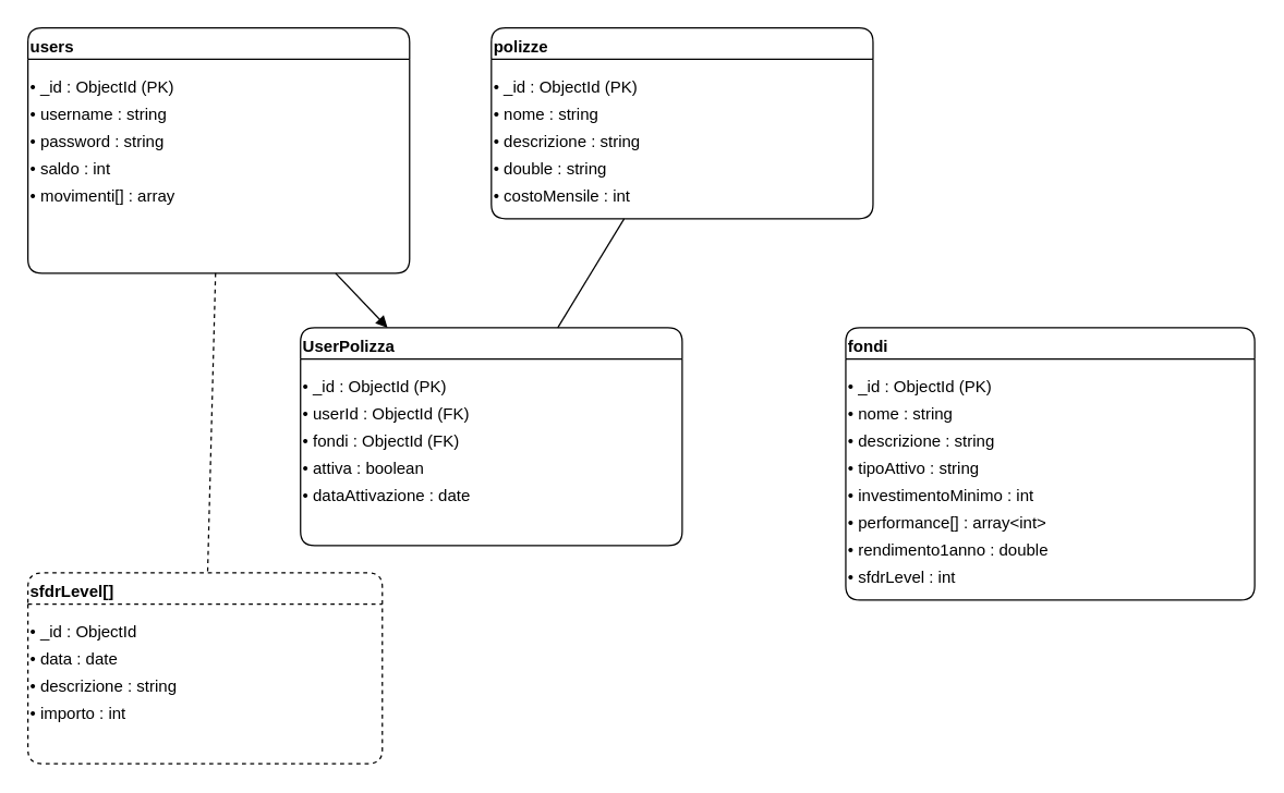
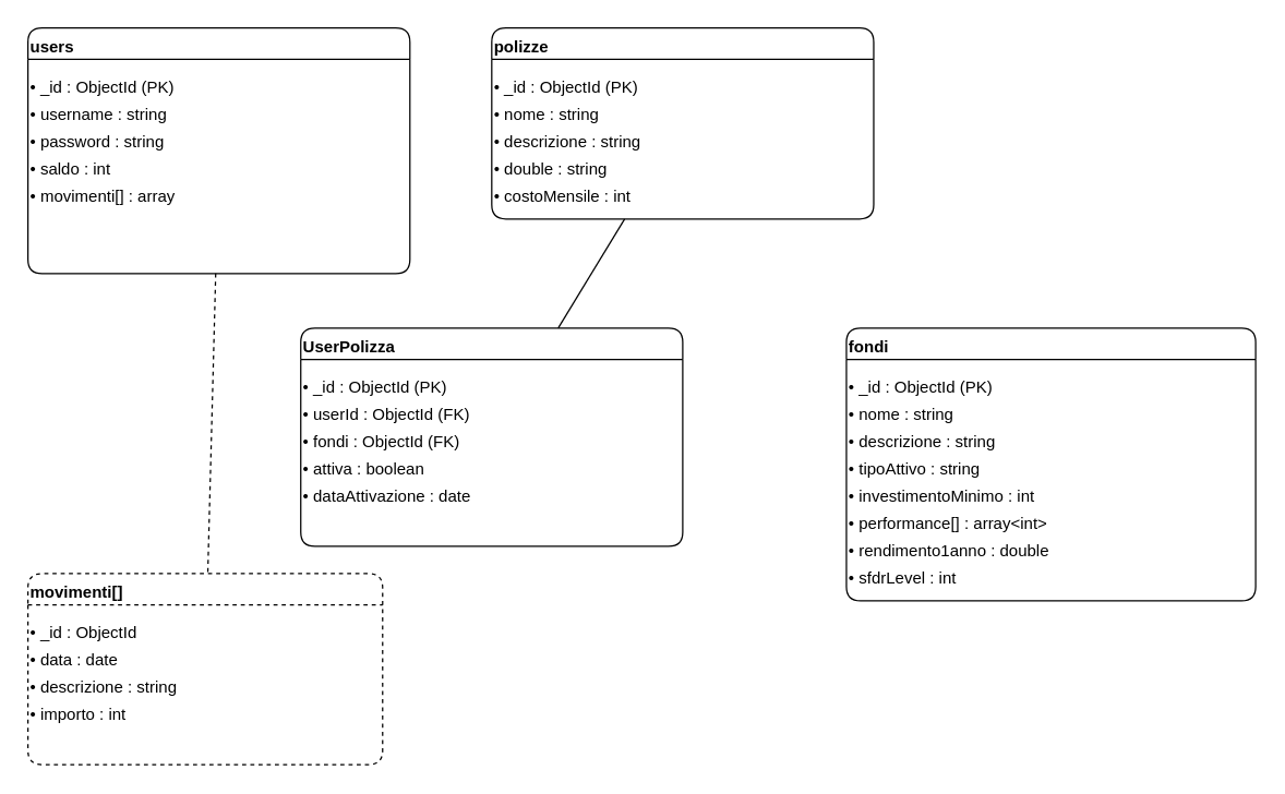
  <mxCell id="0" />
  <mxCell id="1" parent="0" />
  <mxCell id="2" value="users" style="swimlane;align=left;verticalAlign=top;childLayout=stackLayout;horizontal=1;rounded=1;" parent="1" vertex="1"><mxGeometry x="20" y="20" width="280" height="180" as="geometry" /></mxCell>
  <mxCell id="3" value="• _id : ObjectId (PK)" style="text" parent="2" vertex="1"><mxGeometry y="30" width="280" height="20" as="geometry" /></mxCell>
  <mxCell id="4" value="• username : string" style="text" parent="2" vertex="1"><mxGeometry y="50" width="280" height="20" as="geometry" /></mxCell>
  <mxCell id="5" value="• password : string" style="text" parent="2" vertex="1"><mxGeometry y="70" width="280" height="20" as="geometry" /></mxCell>
  <mxCell id="6" value="• saldo : int" style="text" parent="2" vertex="1"><mxGeometry y="90" width="280" height="20" as="geometry" /></mxCell>
  <mxCell id="7" value="• movimenti[] : array" style="text" parent="2" vertex="1"><mxGeometry y="110" width="280" height="20" as="geometry" /></mxCell>
  <mxCell id="8" value="polizze" style="swimlane;align=left;verticalAlign=top;childLayout=stackLayout;horizontal=1;rounded=1;" parent="1" vertex="1"><mxGeometry x="360" y="20" width="280" height="140" as="geometry" /></mxCell>
  <mxCell id="9" value="• _id : ObjectId (PK)" style="text" parent="8" vertex="1"><mxGeometry y="30" width="280" height="20" as="geometry" /></mxCell>
  <mxCell id="10" value="• nome : string" style="text" parent="8" vertex="1"><mxGeometry y="50" width="280" height="20" as="geometry" /></mxCell>
  <mxCell id="11" value="• descrizione : string" style="text" parent="8" vertex="1"><mxGeometry y="70" width="280" height="20" as="geometry" /></mxCell>
  <mxCell id="12" value="• double : string" style="text" parent="8" vertex="1"><mxGeometry y="90" width="280" height="20" as="geometry" /></mxCell>
  <mxCell id="13" value="• costoMensile : int" style="text" parent="8" vertex="1"><mxGeometry y="110" width="280" height="20" as="geometry" /></mxCell>
  <mxCell id="14" value="UserPolizza" style="swimlane;align=left;verticalAlign=top;childLayout=stackLayout;horizontal=1;rounded=1;" parent="1" vertex="1"><mxGeometry x="220" y="240" width="280" height="160" as="geometry" /></mxCell>
  <mxCell id="15" value="• _id : ObjectId (PK)" style="text" parent="14" vertex="1"><mxGeometry y="30" width="280" height="20" as="geometry" /></mxCell>
  <mxCell id="16" value="• userId : ObjectId (FK)" style="text" parent="14" vertex="1"><mxGeometry y="50" width="280" height="20" as="geometry" /></mxCell>
  <mxCell id="17" value="• fondi : ObjectId (FK)" style="text" parent="14" vertex="1"><mxGeometry y="70" width="280" height="20" as="geometry" /></mxCell>
  <mxCell id="18" value="• attiva : boolean" style="text" parent="14" vertex="1"><mxGeometry y="90" width="280" height="20" as="geometry" /></mxCell>
  <mxCell id="19" value="• dataAttivazione : date" style="text" parent="14" vertex="1"><mxGeometry y="110" width="280" height="20" as="geometry" /></mxCell>
  <mxCell id="20" value="fondi" style="swimlane;align=left;verticalAlign=top;childLayout=stackLayout;horizontal=1;rounded=1;" parent="1" vertex="1"><mxGeometry x="620" y="240" width="300" height="200" as="geometry" /></mxCell>
  <mxCell id="21" value="• _id : ObjectId (PK)" style="text" parent="20" vertex="1"><mxGeometry y="30" width="300" height="20" as="geometry" /></mxCell>
  <mxCell id="22" value="• nome : string" style="text" parent="20" vertex="1"><mxGeometry y="50" width="300" height="20" as="geometry" /></mxCell>
  <mxCell id="23" value="• descrizione : string" style="text" parent="20" vertex="1"><mxGeometry y="70" width="300" height="20" as="geometry" /></mxCell>
  <mxCell id="24" value="• tipoAttivo : string" style="text" parent="20" vertex="1"><mxGeometry y="90" width="300" height="20" as="geometry" /></mxCell>
  <mxCell id="25" value="• investimentoMinimo : int" style="text" parent="20" vertex="1"><mxGeometry y="110" width="300" height="20" as="geometry" /></mxCell>
  <mxCell id="26" value="• performance[] : array&lt;int&gt;" style="text" parent="20" vertex="1"><mxGeometry y="130" width="300" height="20" as="geometry" /></mxCell>
  <mxCell id="27" value="• rendimento1anno : double" style="text" parent="20" vertex="1"><mxGeometry y="150" width="300" height="20" as="geometry" /></mxCell>
  <mxCell id="28" value="• sfdrLevel : int" style="text" parent="20" vertex="1"><mxGeometry y="170" width="300" height="20" as="geometry" /></mxCell>
- <mxCell id="29" value="sfdrLevel[]" style="swimlane;dashed=1;align=left;verticalAlign=top;childLayout=stackLayout;horizontal=1;rounded=1;" parent="1" vertex="1"><mxGeometry x="20" y="420" width="260" height="140" as="geometry" /></mxCell>
+ <mxCell id="29" value="movimenti[]" style="swimlane;dashed=1;align=left;verticalAlign=top;childLayout=stackLayout;horizontal=1;rounded=1;" parent="1" vertex="1"><mxGeometry x="20" y="420" width="260" height="140" as="geometry" /></mxCell>
  <mxCell id="30" value="• _id : ObjectId" style="text" parent="29" vertex="1"><mxGeometry y="30" width="260" height="20" as="geometry" /></mxCell>
  <mxCell id="31" value="• data : date" style="text" parent="29" vertex="1"><mxGeometry y="50" width="260" height="20" as="geometry" /></mxCell>
  <mxCell id="32" value="• descrizione : string" style="text" parent="29" vertex="1"><mxGeometry y="70" width="260" height="20" as="geometry" /></mxCell>
  <mxCell id="33" value="• importo : int" style="text" parent="29" vertex="1"><mxGeometry y="90" width="260" height="20" as="geometry" /></mxCell>
- <mxCell id="34" style="endArrow=block;html=1;" parent="1" source="2" target="14" edge="1"><mxGeometry relative="1" as="geometry" /></mxCell>
  <mxCell id="35" style="endArrow=none;html=1;" parent="1" source="8" target="14" edge="1"><mxGeometry relative="1" as="geometry" /></mxCell>
  <mxCell id="36" style="endArrow=none;dashed=1;html=1;" parent="1" source="2" target="29" edge="1"><mxGeometry relative="1" as="geometry" /></mxCell>
